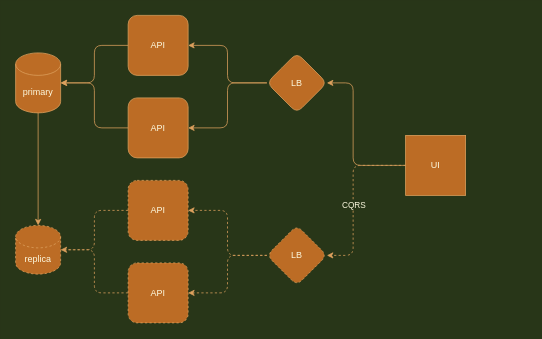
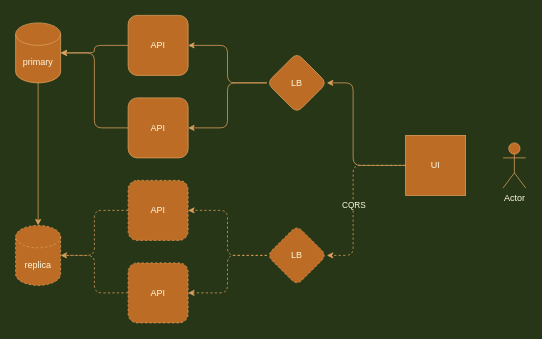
  <mxCell id="0" />
  <mxCell id="1" parent="0" />
  <mxCell id="2" style="edgeStyle=orthogonalEdgeStyle;rounded=1;orthogonalLoop=1;jettySize=auto;html=1;entryX=1;entryY=0.5;entryDx=0;entryDy=0;entryPerimeter=0;labelBackgroundColor=#283618;strokeColor=#DDA15E;fontColor=#FEFAE0;" parent="1" source="3" target="5" edge="1"><mxGeometry relative="1" as="geometry" /></mxCell>
  <mxCell id="3" value="API" style="whiteSpace=wrap;html=1;aspect=fixed;fillColor=#BC6C25;strokeColor=#DDA15E;fontColor=#FEFAE0;rounded=1;" parent="1" vertex="1"><mxGeometry x="170" y="20" width="80" height="80" as="geometry" /></mxCell>
  <mxCell id="4" style="edgeStyle=orthogonalEdgeStyle;rounded=1;orthogonalLoop=1;jettySize=auto;html=1;entryX=0.5;entryY=0;entryDx=0;entryDy=0;entryPerimeter=0;dashed=0;endArrow=classic;endFill=1;labelBackgroundColor=#283618;strokeColor=#DDA15E;fontColor=#FEFAE0;" edge="1" parent="1" source="5" target="18"><mxGeometry relative="1" as="geometry" /></mxCell>
- <mxCell id="5" value="primary" style="shape=cylinder3;whiteSpace=wrap;html=1;boundedLbl=1;backgroundOutline=1;size=15;fillColor=#BC6C25;strokeColor=#DDA15E;fontColor=#FEFAE0;rounded=1;" parent="1" vertex="1"><mxGeometry x="20" y="70" width="60" height="80" as="geometry" /></mxCell>
+ <mxCell id="5" value="primary" style="shape=cylinder3;whiteSpace=wrap;html=1;boundedLbl=1;backgroundOutline=1;size=15;fillColor=#BC6C25;strokeColor=#DDA15E;fontColor=#FEFAE0;rounded=1;" parent="1" vertex="1"><mxGeometry x="20" y="30" width="60" height="80" as="geometry" /></mxCell>
+ <mxCell id="6" value="Actor" style="shape=umlActor;verticalLabelPosition=bottom;verticalAlign=top;html=1;outlineConnect=0;fillColor=#BC6C25;strokeColor=#DDA15E;fontColor=#FEFAE0;rounded=1;" parent="1" vertex="1"><mxGeometry x="670" y="190" width="30" height="60" as="geometry" /></mxCell>
  <mxCell id="7" style="edgeStyle=orthogonalEdgeStyle;rounded=1;orthogonalLoop=1;jettySize=auto;html=1;entryX=1;entryY=0.5;entryDx=0;entryDy=0;entryPerimeter=0;labelBackgroundColor=#283618;strokeColor=#DDA15E;fontColor=#FEFAE0;" parent="1" source="8" target="5" edge="1"><mxGeometry relative="1" as="geometry" /></mxCell>
  <mxCell id="8" value="API" style="whiteSpace=wrap;html=1;aspect=fixed;fillColor=#BC6C25;strokeColor=#DDA15E;fontColor=#FEFAE0;rounded=1;" parent="1" vertex="1"><mxGeometry x="170" y="130" width="80" height="80" as="geometry" /></mxCell>
  <mxCell id="9" style="edgeStyle=orthogonalEdgeStyle;rounded=1;orthogonalLoop=1;jettySize=auto;html=1;entryX=1;entryY=0.5;entryDx=0;entryDy=0;labelBackgroundColor=#283618;strokeColor=#DDA15E;fontColor=#FEFAE0;" parent="1" source="11" target="3" edge="1"><mxGeometry relative="1" as="geometry" /></mxCell>
  <mxCell id="10" style="edgeStyle=orthogonalEdgeStyle;rounded=1;orthogonalLoop=1;jettySize=auto;html=1;entryX=1;entryY=0.5;entryDx=0;entryDy=0;labelBackgroundColor=#283618;strokeColor=#DDA15E;fontColor=#FEFAE0;" parent="1" source="11" target="8" edge="1"><mxGeometry relative="1" as="geometry" /></mxCell>
  <mxCell id="11" value="LB" style="rhombus;whiteSpace=wrap;html=1;fillColor=#BC6C25;strokeColor=#DDA15E;fontColor=#FEFAE0;rounded=1;" parent="1" vertex="1"><mxGeometry x="355" y="70" width="80" height="80" as="geometry" /></mxCell>
  <mxCell id="12" style="edgeStyle=orthogonalEdgeStyle;rounded=1;orthogonalLoop=1;jettySize=auto;html=1;entryX=1;entryY=0.5;entryDx=0;entryDy=0;labelBackgroundColor=#283618;strokeColor=#DDA15E;fontColor=#FEFAE0;" parent="1" source="15" target="11" edge="1"><mxGeometry relative="1" as="geometry"><Array as="points"><mxPoint x="470" y="220" /><mxPoint x="470" y="110" /></Array></mxGeometry></mxCell>
  <mxCell id="13" style="edgeStyle=orthogonalEdgeStyle;rounded=1;orthogonalLoop=1;jettySize=auto;html=1;entryX=1;entryY=0.5;entryDx=0;entryDy=0;dashed=1;endArrow=classic;endFill=1;labelBackgroundColor=#283618;strokeColor=#DDA15E;fontColor=#FEFAE0;" edge="1" parent="1" source="15" target="21"><mxGeometry relative="1" as="geometry"><Array as="points"><mxPoint x="470" y="220" /><mxPoint x="470" y="340" /></Array></mxGeometry></mxCell>
  <mxCell id="14" value="CQRS" style="edgeLabel;html=1;align=center;verticalAlign=middle;resizable=0;points=[];labelBackgroundColor=#283618;fontColor=#FEFAE0;rounded=1;" vertex="1" connectable="0" parent="13"><mxGeometry x="0.084" relative="1" as="geometry"><mxPoint as="offset" /></mxGeometry></mxCell>
  <mxCell id="15" value="UI" style="whiteSpace=wrap;html=1;aspect=fixed;fillColor=#BC6C25;strokeColor=#DDA15E;fontColor=#FEFAE0;rounded=0;" parent="1" vertex="1"><mxGeometry x="540" y="180" width="80" height="80" as="geometry" /></mxCell>
  <mxCell id="16" style="edgeStyle=orthogonalEdgeStyle;rounded=1;orthogonalLoop=1;jettySize=auto;html=1;dashed=1;entryX=1;entryY=0.5;entryDx=0;entryDy=0;entryPerimeter=0;labelBackgroundColor=#283618;strokeColor=#DDA15E;fontColor=#FEFAE0;" edge="1" parent="1" source="17" target="18"><mxGeometry relative="1" as="geometry"><mxPoint x="90" y="120" as="targetPoint" /></mxGeometry></mxCell>
  <mxCell id="17" value="API" style="whiteSpace=wrap;html=1;aspect=fixed;dashed=1;fillColor=#BC6C25;strokeColor=#DDA15E;fontColor=#FEFAE0;rounded=1;" vertex="1" parent="1"><mxGeometry x="170" y="240" width="80" height="80" as="geometry" /></mxCell>
- <mxCell id="18" value="replica" style="shape=cylinder3;whiteSpace=wrap;html=1;boundedLbl=1;backgroundOutline=1;size=15;dashed=1;fillColor=#BC6C25;strokeColor=#DDA15E;fontColor=#FEFAE0;rounded=1;" vertex="1" parent="1"><mxGeometry x="20" y="300" width="60" height="65" as="geometry" /></mxCell>
+ <mxCell id="18" value="replica" style="shape=cylinder3;whiteSpace=wrap;html=1;boundedLbl=1;backgroundOutline=1;size=15;dashed=1;fillColor=#BC6C25;strokeColor=#DDA15E;fontColor=#FEFAE0;rounded=1;" vertex="1" parent="1"><mxGeometry x="20" y="300" width="60" height="80" as="geometry" /></mxCell>
  <mxCell id="19" style="edgeStyle=orthogonalEdgeStyle;rounded=1;orthogonalLoop=1;jettySize=auto;html=1;entryX=1;entryY=0.5;entryDx=0;entryDy=0;dashed=1;endArrow=classic;endFill=1;startArrow=none;startFill=0;labelBackgroundColor=#283618;strokeColor=#DDA15E;fontColor=#FEFAE0;" edge="1" parent="1" source="21" target="17"><mxGeometry relative="1" as="geometry" /></mxCell>
  <mxCell id="20" style="edgeStyle=orthogonalEdgeStyle;rounded=1;orthogonalLoop=1;jettySize=auto;html=1;entryX=1;entryY=0.5;entryDx=0;entryDy=0;dashed=1;endArrow=classic;endFill=1;labelBackgroundColor=#283618;strokeColor=#DDA15E;fontColor=#FEFAE0;" edge="1" parent="1" source="21" target="23"><mxGeometry relative="1" as="geometry" /></mxCell>
  <mxCell id="21" value="LB" style="rhombus;whiteSpace=wrap;html=1;dashed=1;fillColor=#BC6C25;strokeColor=#DDA15E;fontColor=#FEFAE0;rounded=1;" vertex="1" parent="1"><mxGeometry x="355" y="300" width="80" height="80" as="geometry" /></mxCell>
  <mxCell id="22" style="edgeStyle=orthogonalEdgeStyle;rounded=1;orthogonalLoop=1;jettySize=auto;html=1;entryX=1;entryY=0.5;entryDx=0;entryDy=0;entryPerimeter=0;dashed=1;endArrow=none;endFill=0;labelBackgroundColor=#283618;strokeColor=#DDA15E;fontColor=#FEFAE0;" edge="1" parent="1" source="23" target="18"><mxGeometry relative="1" as="geometry" /></mxCell>
  <mxCell id="23" value="API" style="whiteSpace=wrap;html=1;aspect=fixed;dashed=1;fillColor=#BC6C25;strokeColor=#DDA15E;fontColor=#FEFAE0;rounded=1;" vertex="1" parent="1"><mxGeometry x="170" y="350" width="80" height="80" as="geometry" /></mxCell>
